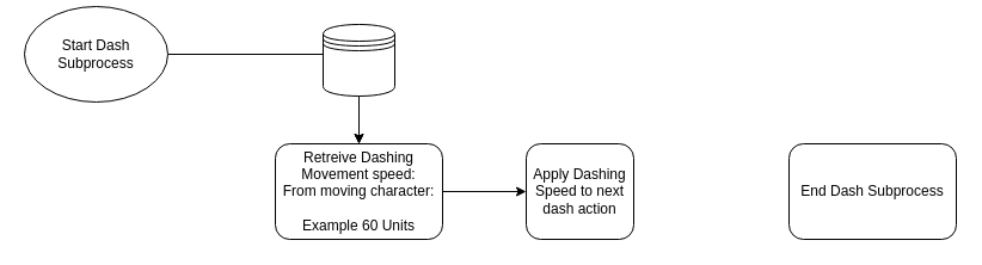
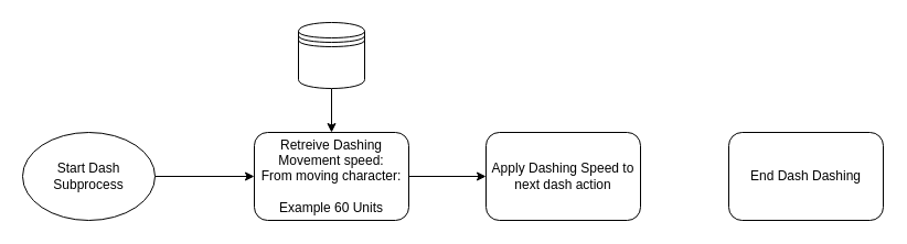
  <mxCell id="0" />
  <mxCell id="1" parent="0" />
  <mxCell id="2" style="edgeStyle=orthogonalEdgeStyle;rounded=0;orthogonalLoop=1;jettySize=auto;html=1;exitX=1;exitY=0.5;exitDx=0;exitDy=0;" edge="1" parent="1" source="3" target="7"><mxGeometry relative="1" as="geometry" /></mxCell>
- <mxCell id="3" value="Start Dash Subprocess" style="ellipse;whiteSpace=wrap;html=1;" vertex="1" parent="1"><mxGeometry x="20" y="5" width="120" height="80" as="geometry" /></mxCell>
+ <mxCell id="3" value="Start Dash Subprocess" style="ellipse;whiteSpace=wrap;html=1;" vertex="1" parent="1"><mxGeometry x="20" y="120" width="120" height="80" as="geometry" /></mxCell>
  <mxCell id="4" style="edgeStyle=orthogonalEdgeStyle;rounded=0;orthogonalLoop=1;jettySize=auto;html=1;entryX=0.5;entryY=0;entryDx=0;entryDy=0;" edge="1" parent="1" source="5" target="7"><mxGeometry relative="1" as="geometry" /></mxCell>
  <mxCell id="5" value="" style="shape=datastore;whiteSpace=wrap;html=1;" vertex="1" parent="1"><mxGeometry x="270" y="20" width="60" height="60" as="geometry" /></mxCell>
  <mxCell id="6" style="edgeStyle=orthogonalEdgeStyle;rounded=0;orthogonalLoop=1;jettySize=auto;html=1;exitX=1;exitY=0.5;exitDx=0;exitDy=0;entryX=0;entryY=0.5;entryDx=0;entryDy=0;" edge="1" parent="1" source="7" target="8"><mxGeometry relative="1" as="geometry" /></mxCell>
  <mxCell id="7" value="Retreive Dashing Movement speed:&lt;br&gt;From moving character:&lt;br&gt;&lt;br&gt;Example 60&amp;nbsp;Units" style="rounded=1;whiteSpace=wrap;html=1;" vertex="1" parent="1"><mxGeometry x="230" y="120" width="140" height="80" as="geometry" /></mxCell>
- <mxCell id="8" value="Apply Dashing Speed to next dash action" style="rounded=1;whiteSpace=wrap;html=1;" vertex="1" parent="1"><mxGeometry x="440" y="120" width="90" height="80" as="geometry" /></mxCell>
- <mxCell id="9" value="End Dash Subprocess" style="rounded=1;whiteSpace=wrap;html=1;" vertex="1" parent="1"><mxGeometry x="660" y="120" width="140" height="80" as="geometry" /></mxCell>
+ <mxCell id="8" value="Apply Dashing Speed to next dash action" style="rounded=1;whiteSpace=wrap;html=1;" vertex="1" parent="1"><mxGeometry x="440" y="120" width="140" height="80" as="geometry" /></mxCell>
+ <mxCell id="9" value="End Dash Dashing" style="rounded=1;whiteSpace=wrap;html=1;" vertex="1" parent="1"><mxGeometry x="660" y="120" width="140" height="80" as="geometry" /></mxCell>
